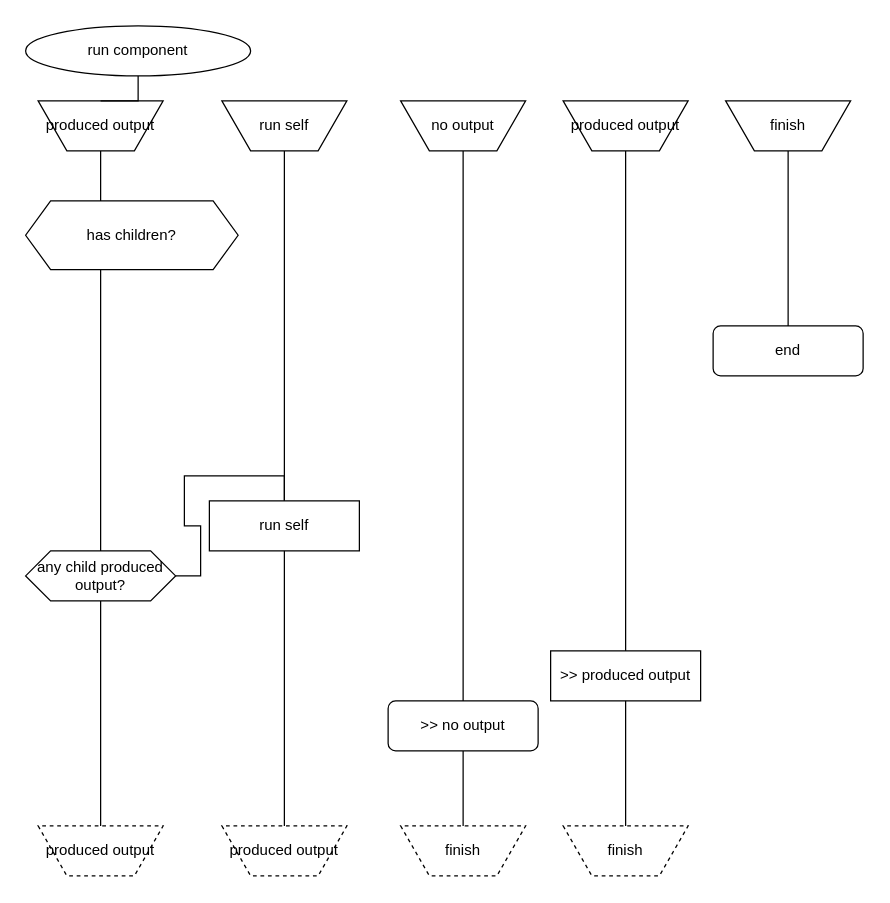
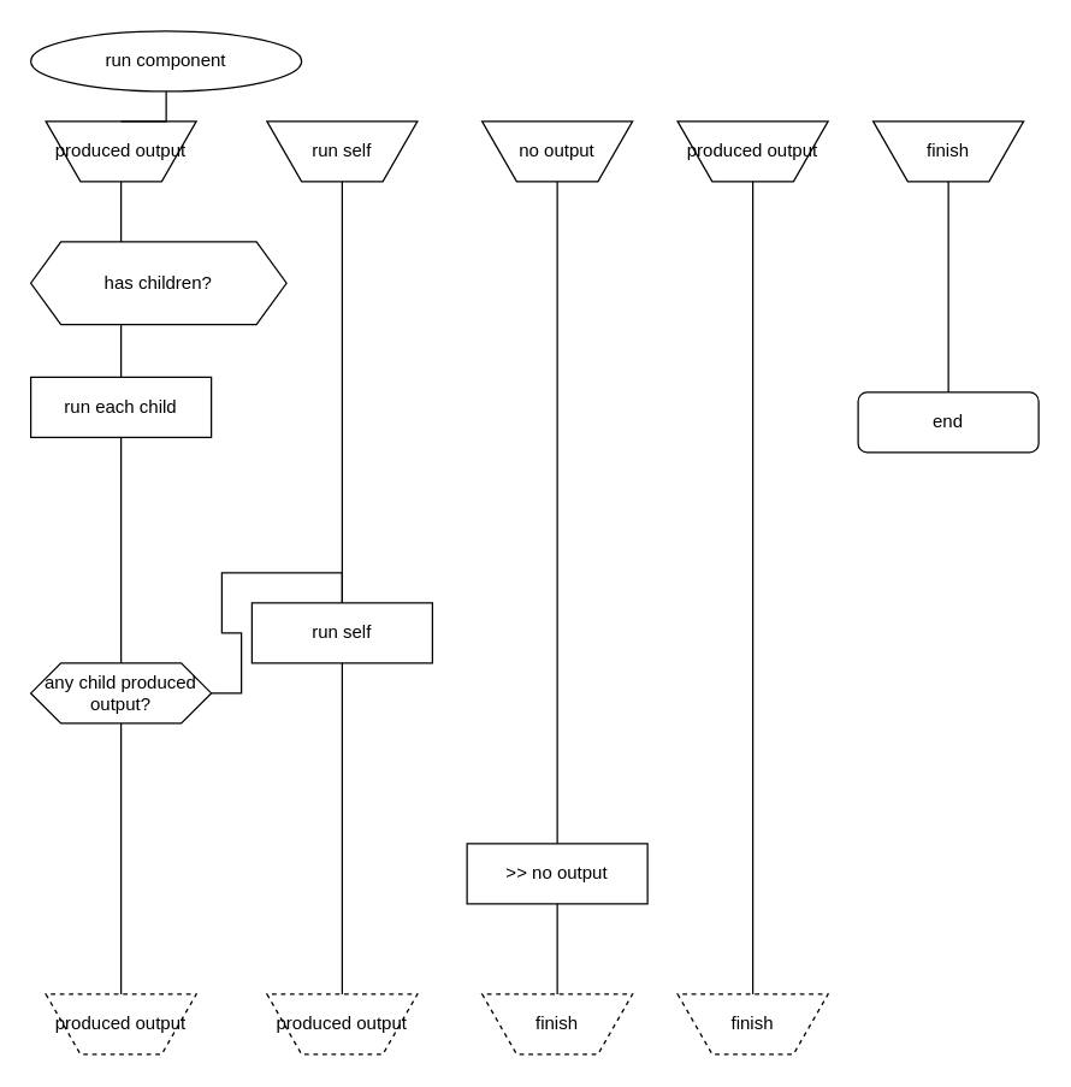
  <mxCell id="0" />
  <mxCell id="1" parent="0" />
  <mxCell id="2" style="edgeStyle=orthogonalEdgeStyle;rounded=0;orthogonalLoop=1;jettySize=auto;html=1;exitX=0.5;exitY=1;exitDx=0;exitDy=0;endArrow=none;endFill=0;startArrow=none;entryX=0.5;entryY=0;entryDx=0;entryDy=0;" edge="1" parent="1" source="11" target="16"><mxGeometry relative="1" as="geometry"><mxPoint x="80" y="600" as="targetPoint" /></mxGeometry></mxCell>
  <mxCell id="3" value="run component" style="ellipse;whiteSpace=wrap;html=1;" vertex="1" parent="1"><mxGeometry x="20" y="20" width="180" height="40" as="geometry" /></mxCell>
  <mxCell id="4" value="has children?" style="shape=hexagon;perimeter=hexagonPerimeter2;whiteSpace=wrap;html=1;fixedSize=1;" vertex="1" parent="1"><mxGeometry x="20" y="160" width="170" height="55" as="geometry" /></mxCell>
  <mxCell id="5" style="edgeStyle=orthogonalEdgeStyle;rounded=0;orthogonalLoop=1;jettySize=auto;html=1;exitX=1;exitY=0.5;exitDx=0;exitDy=0;entryX=0.5;entryY=0;entryDx=0;entryDy=0;endArrow=none;endFill=0;" edge="1" parent="1" source="6" target="25"><mxGeometry relative="1" as="geometry" /></mxCell>
  <mxCell id="6" value="any child produced output?" style="shape=hexagon;perimeter=hexagonPerimeter2;whiteSpace=wrap;html=1;fixedSize=1;" vertex="1" parent="1"><mxGeometry x="20" y="440" width="120" height="40" as="geometry" /></mxCell>
+ <mxCell id="7" value="run each child" style="rounded=0;whiteSpace=wrap;html=1;" vertex="1" parent="1"><mxGeometry x="20" y="250" width="120" height="40" as="geometry" /></mxCell>
  <mxCell id="8" style="edgeStyle=orthogonalEdgeStyle;rounded=0;orthogonalLoop=1;jettySize=auto;html=1;exitX=0.5;exitY=1;exitDx=0;exitDy=0;endArrow=none;endFill=0;entryX=0.5;entryY=0;entryDx=0;entryDy=0;" edge="1" parent="1" source="10" target="18"><mxGeometry relative="1" as="geometry"><mxPoint x="369.5" y="90" as="sourcePoint" /><mxPoint x="370" y="600" as="targetPoint" /></mxGeometry></mxCell>
- <mxCell id="9" value="&amp;gt;&amp;gt; no output" style="whiteSpace=wrap;html=1;rounded=1;" vertex="1" parent="1"><mxGeometry x="310" y="560" width="120" height="40" as="geometry" /></mxCell>
+ <mxCell id="9" value="&amp;gt;&amp;gt; no output" style="rounded=0;whiteSpace=wrap;html=1;" vertex="1" parent="1"><mxGeometry x="310" y="560" width="120" height="40" as="geometry" /></mxCell>
  <mxCell id="10" value="no output" style="verticalLabelPosition=middle;verticalAlign=middle;html=1;shape=trapezoid;perimeter=trapezoidPerimeter;whiteSpace=wrap;size=0.23;arcSize=10;flipV=1;labelPosition=center;align=center;" vertex="1" parent="1"><mxGeometry x="320" y="80" width="100" height="40" as="geometry" /></mxCell>
  <mxCell id="11" value="produced output" style="verticalLabelPosition=middle;verticalAlign=middle;html=1;shape=trapezoid;perimeter=trapezoidPerimeter;whiteSpace=wrap;size=0.23;arcSize=10;flipV=1;labelPosition=center;align=center;" vertex="1" parent="1"><mxGeometry x="30" y="80" width="100" height="40" as="geometry" /></mxCell>
  <mxCell id="12" value="" style="edgeStyle=orthogonalEdgeStyle;rounded=0;orthogonalLoop=1;jettySize=auto;html=1;exitX=0.5;exitY=1;exitDx=0;exitDy=0;endArrow=none;endFill=0;" edge="1" parent="1" source="3" target="11"><mxGeometry relative="1" as="geometry"><mxPoint x="80" y="60" as="sourcePoint" /><mxPoint x="80" y="600" as="targetPoint" /></mxGeometry></mxCell>
  <mxCell id="13" style="edgeStyle=orthogonalEdgeStyle;rounded=0;orthogonalLoop=1;jettySize=auto;html=1;exitX=0.5;exitY=1;exitDx=0;exitDy=0;endArrow=none;endFill=0;entryX=0.5;entryY=0;entryDx=0;entryDy=0;" edge="1" parent="1" source="15" target="17"><mxGeometry relative="1" as="geometry"><mxPoint x="499.5" y="90" as="sourcePoint" /><mxPoint x="500" y="600" as="targetPoint" /></mxGeometry></mxCell>
- <mxCell id="14" value="&amp;gt;&amp;gt; produced output" style="rounded=0;whiteSpace=wrap;html=1;" vertex="1" parent="1"><mxGeometry x="440" y="520" width="120" height="40" as="geometry" /></mxCell>
  <mxCell id="15" value="produced output" style="verticalLabelPosition=middle;verticalAlign=middle;html=1;shape=trapezoid;perimeter=trapezoidPerimeter;whiteSpace=wrap;size=0.23;arcSize=10;flipV=1;labelPosition=center;align=center;" vertex="1" parent="1"><mxGeometry x="450" y="80" width="100" height="40" as="geometry" /></mxCell>
  <mxCell id="16" value="produced output" style="verticalLabelPosition=middle;verticalAlign=middle;html=1;shape=trapezoid;perimeter=trapezoidPerimeter;whiteSpace=wrap;size=0.23;arcSize=10;flipV=1;labelPosition=center;align=center;dashed=1;" vertex="1" parent="1"><mxGeometry x="30" y="660" width="100" height="40" as="geometry" /></mxCell>
  <mxCell id="17" value="finish" style="verticalLabelPosition=middle;verticalAlign=middle;html=1;shape=trapezoid;perimeter=trapezoidPerimeter;whiteSpace=wrap;size=0.23;arcSize=10;flipV=1;labelPosition=center;align=center;dashed=1;" vertex="1" parent="1"><mxGeometry x="450" y="660" width="100" height="40" as="geometry" /></mxCell>
  <mxCell id="18" value="finish" style="verticalLabelPosition=middle;verticalAlign=middle;html=1;shape=trapezoid;perimeter=trapezoidPerimeter;whiteSpace=wrap;size=0.23;arcSize=10;flipV=1;labelPosition=center;align=center;dashed=1;" vertex="1" parent="1"><mxGeometry x="320" y="660" width="100" height="40" as="geometry" /></mxCell>
  <mxCell id="19" style="edgeStyle=orthogonalEdgeStyle;rounded=0;orthogonalLoop=1;jettySize=auto;html=1;exitX=0.5;exitY=1;exitDx=0;exitDy=0;endArrow=none;endFill=0;entryX=0.5;entryY=0;entryDx=0;entryDy=0;" edge="1" parent="1" source="20" target="21"><mxGeometry relative="1" as="geometry"><mxPoint x="629.5" y="90" as="sourcePoint" /><mxPoint x="630" y="660" as="targetPoint" /></mxGeometry></mxCell>
  <mxCell id="20" value="finish" style="verticalLabelPosition=middle;verticalAlign=middle;html=1;shape=trapezoid;perimeter=trapezoidPerimeter;whiteSpace=wrap;size=0.23;arcSize=10;flipV=1;labelPosition=center;align=center;" vertex="1" parent="1"><mxGeometry x="580" y="80" width="100" height="40" as="geometry" /></mxCell>
  <mxCell id="21" value="end" style="whiteSpace=wrap;html=1;rounded=1;" vertex="1" parent="1"><mxGeometry x="570" y="260" width="120" height="40" as="geometry" /></mxCell>
  <mxCell id="22" style="edgeStyle=orthogonalEdgeStyle;rounded=0;orthogonalLoop=1;jettySize=auto;html=1;endArrow=none;endFill=0;entryX=0.5;entryY=0;entryDx=0;entryDy=0;exitX=0.5;exitY=1;exitDx=0;exitDy=0;" edge="1" parent="1" source="23" target="24"><mxGeometry relative="1" as="geometry"><mxPoint x="227" y="200" as="sourcePoint" /><mxPoint x="226.5" y="650" as="targetPoint" /><Array as="points" /></mxGeometry></mxCell>
  <mxCell id="23" value="run self" style="verticalLabelPosition=middle;verticalAlign=middle;html=1;shape=trapezoid;perimeter=trapezoidPerimeter;whiteSpace=wrap;size=0.23;arcSize=10;flipV=1;labelPosition=center;align=center;" vertex="1" parent="1"><mxGeometry x="177" y="80" width="100" height="40" as="geometry" /></mxCell>
  <mxCell id="24" value="produced output" style="verticalLabelPosition=middle;verticalAlign=middle;html=1;shape=trapezoid;perimeter=trapezoidPerimeter;whiteSpace=wrap;size=0.23;arcSize=10;flipV=1;labelPosition=center;align=center;dashed=1;" vertex="1" parent="1"><mxGeometry x="177" y="660" width="100" height="40" as="geometry" /></mxCell>
  <mxCell id="25" value="run self" style="rounded=0;whiteSpace=wrap;html=1;" vertex="1" parent="1"><mxGeometry x="167" y="400" width="120" height="40" as="geometry" /></mxCell>
